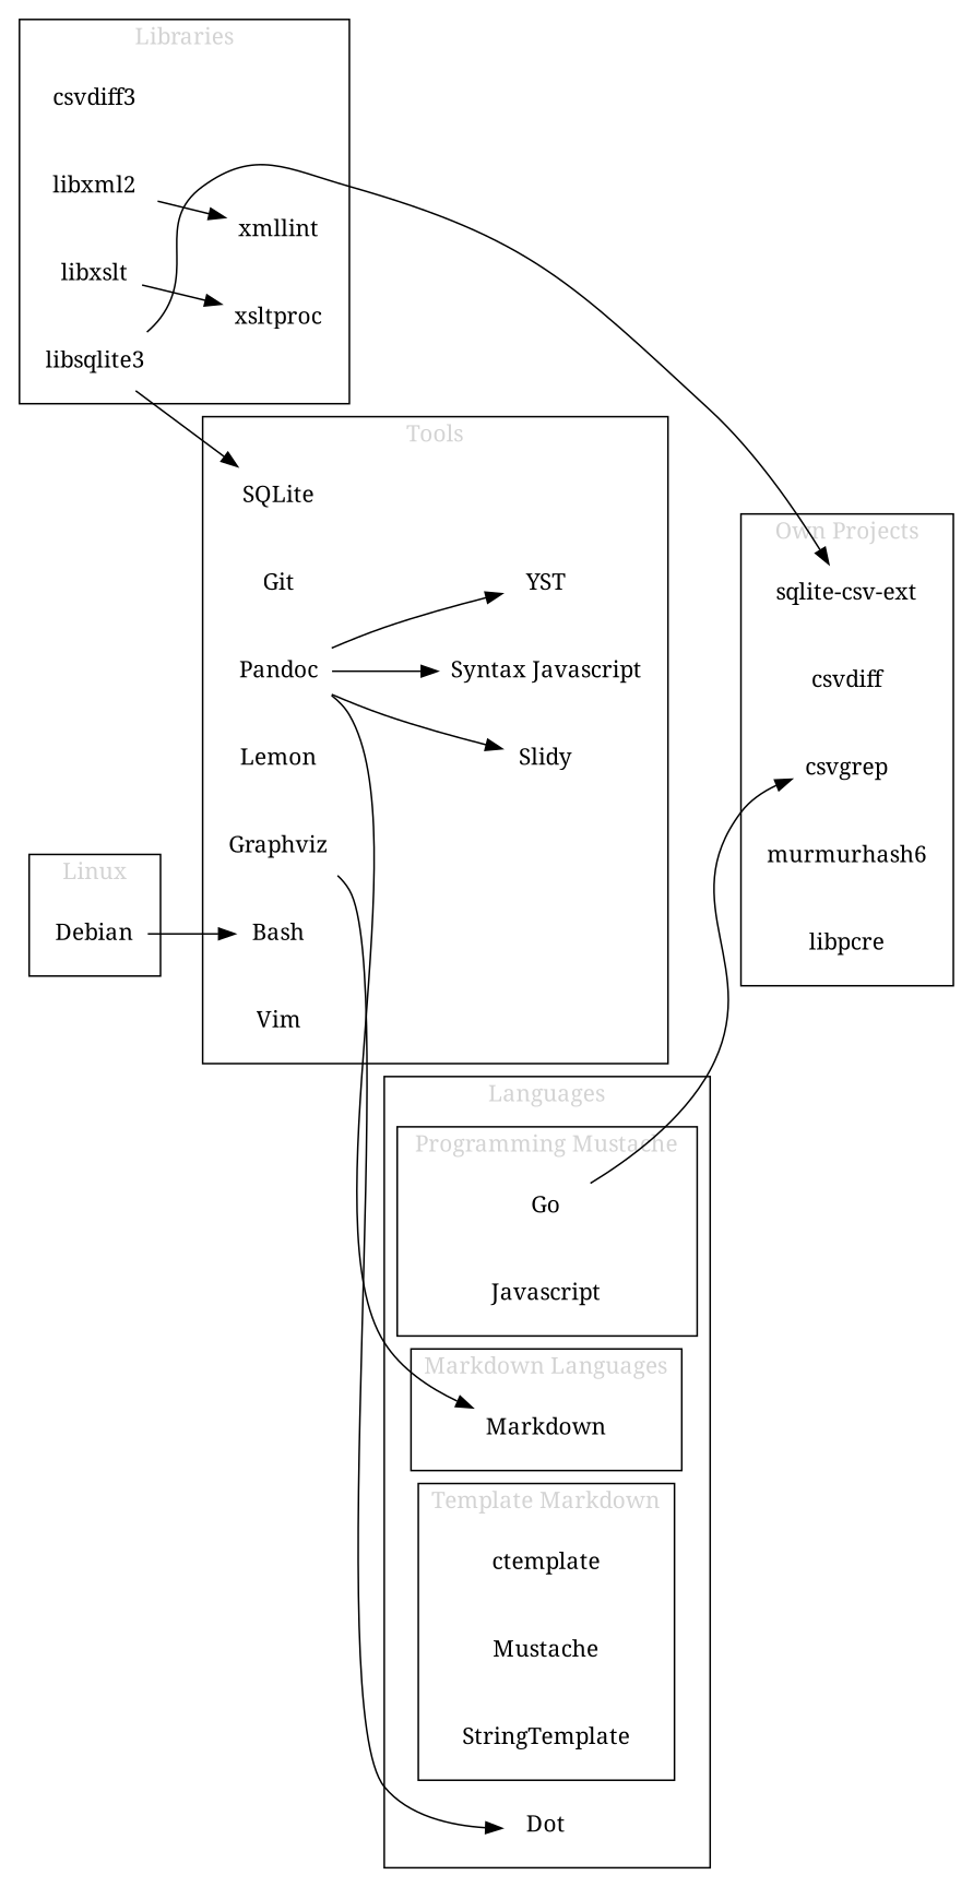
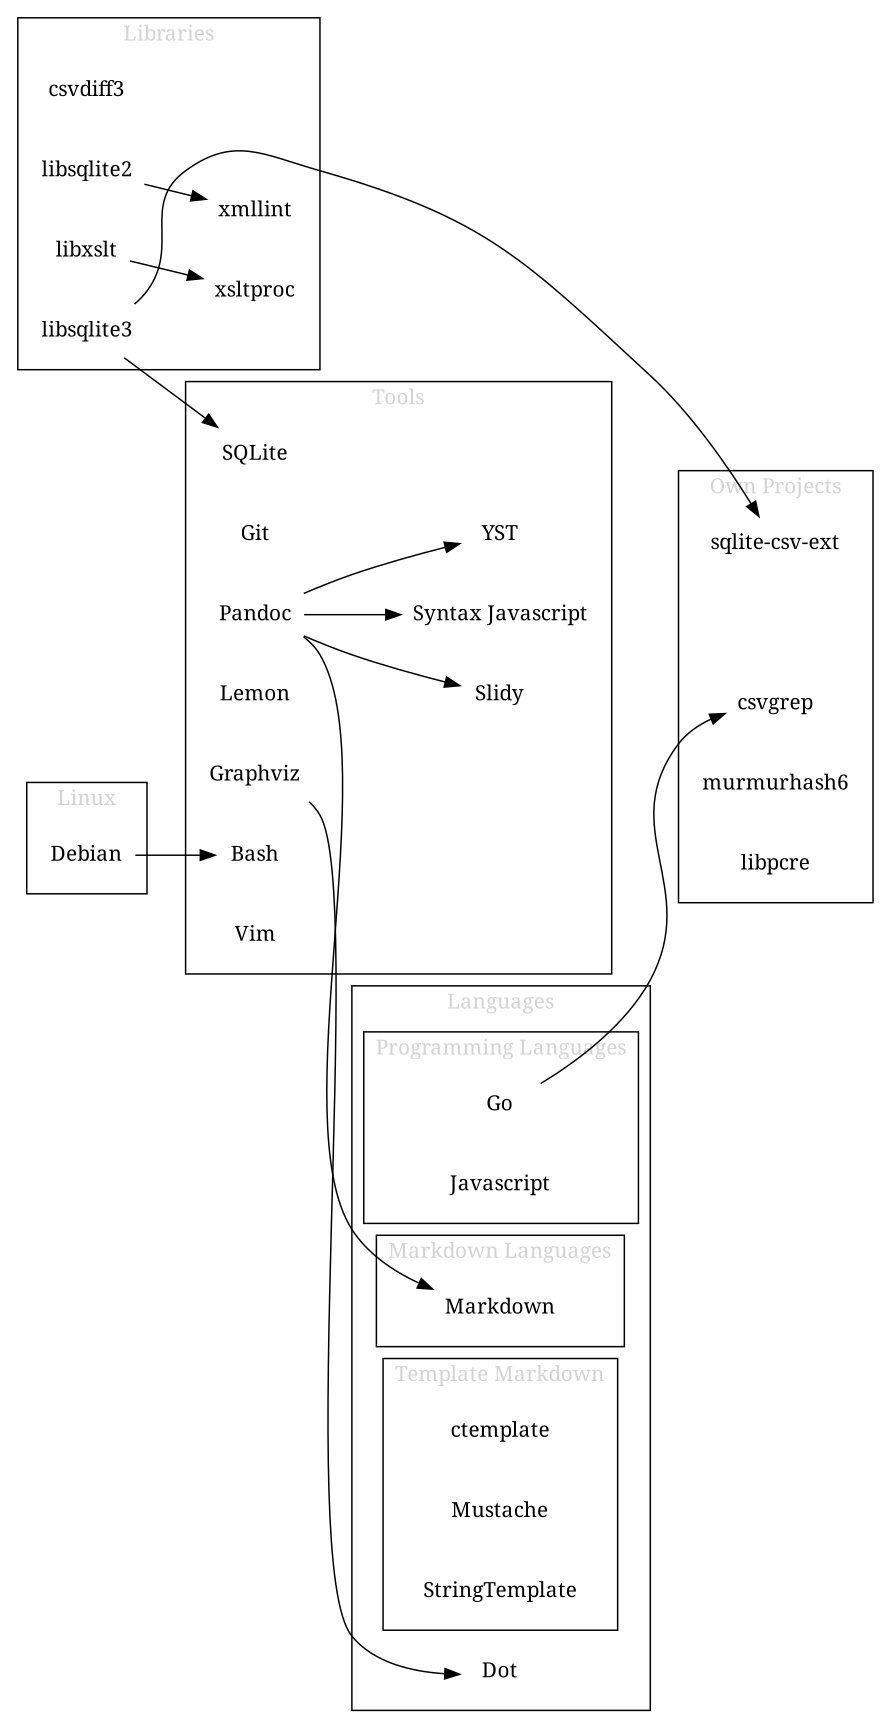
  digraph {
    compound=true
    fontcolor=lightgray
    fontname="Noto Serif"
    rankdir=LR
    node [fontname="Noto Serif" shape=plaintext]
    edge [fontname="Noto Serif"]
    Bash
    Git
    Graphviz
    Lemon
    Pandoc
    YST
    Slidy
    n8 [label="Syntax Javascript"]
    SQLite
    Vim
    Debian
    n12 [label=csvdiff3]
    libsqlite3
-   libxml2
+   libxml2 [label=libsqlite2]
    xmllint
    libxslt
    xsltproc
    Go
    Javascript
    Markdown
    ctemplate
    Mustache
    StringTemplate
    Dot
    "sqlite-csv-ext"
-   csvdiff
    csvgrep
    n28 [label=murmurhash6]
    n29 [label=libpcre]
    subgraph cluster_1 {
      label=Tools
      Bash
      Git
      Graphviz
      Lemon
      Pandoc
      YST
      Slidy
      n8
      SQLite
      Vim
    }
    subgraph cluster_2 {
      label=Linux
      Debian
    }
    subgraph cluster_3 {
      label=Libraries
      n12
      libsqlite3
      libxml2
      xmllint
      libxslt
      xsltproc
    }
    subgraph cluster_4 {
      label=Languages
      Dot
      subgraph cluster_5 {
-       label="Programming Mustache"
+       label="Programming Languages"
        Go
        Javascript
      }
      subgraph cluster_6 {
        label="Markdown Languages"
        Markdown
      }
      subgraph cluster_7 {
        label="Template Markdown"
        ctemplate
        Mustache
        StringTemplate
      }
    }
    subgraph cluster_8 {
      label="Own Projects"
      "sqlite-csv-ext"
-     csvdiff
      csvgrep
      n28
      n29
    }
    Graphviz -> Dot
    Pandoc -> YST
    Pandoc -> Slidy
    Pandoc -> n8
    Pandoc -> Markdown
    Debian -> Bash
    libsqlite3 -> SQLite
    libsqlite3 -> "sqlite-csv-ext"
    libxml2 -> xmllint
    libxslt -> xsltproc
    Go -> csvgrep
  }
